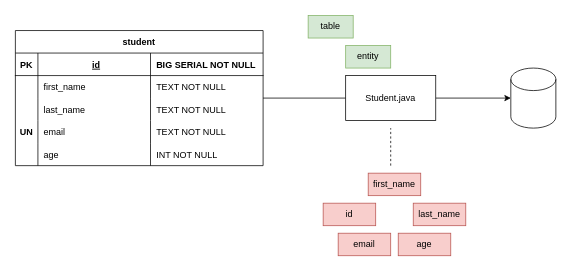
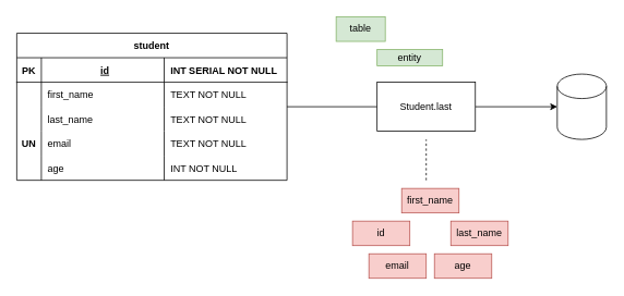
  <mxCell id="0" />
  <mxCell id="1" parent="0" />
  <mxCell id="2" value="" style="edgeStyle=orthogonalEdgeStyle;rounded=0;orthogonalLoop=1;jettySize=auto;html=1;entryX=0;entryY=0.5;entryDx=0;entryDy=0;endArrow=none;" edge="1" parent="1" source="3" target="25"><mxGeometry relative="1" as="geometry" /></mxCell>
  <mxCell id="3" value="student" style="shape=table;startSize=30;container=1;collapsible=1;childLayout=tableLayout;fixedRows=1;rowLines=0;fontStyle=1;align=center;resizeLast=1;labelBackgroundColor=none;" vertex="1" parent="1"><mxGeometry x="20" y="40" width="330" height="180" as="geometry"><mxRectangle x="290" y="260" width="60" height="30" as="alternateBounds" /></mxGeometry></mxCell>
  <mxCell id="4" value="" style="shape=tableRow;horizontal=0;startSize=0;swimlaneHead=0;swimlaneBody=0;fillColor=none;collapsible=0;dropTarget=0;points=[[0,0.5],[1,0.5]];portConstraint=eastwest;top=0;left=0;right=0;bottom=1;labelBackgroundColor=none;" vertex="1" parent="3"><mxGeometry y="30" width="330" height="30" as="geometry" /></mxCell>
  <mxCell id="5" value="PK" style="shape=partialRectangle;connectable=0;fillColor=none;top=0;left=0;bottom=0;right=0;fontStyle=1;overflow=hidden;labelBackgroundColor=none;" vertex="1" parent="4"><mxGeometry width="30" height="30" as="geometry"><mxRectangle width="30" height="30" as="alternateBounds" /></mxGeometry></mxCell>
  <mxCell id="6" value="id" style="shape=partialRectangle;connectable=0;fillColor=none;top=0;left=0;bottom=0;right=0;align=center;spacingLeft=6;fontStyle=5;overflow=hidden;labelBackgroundColor=none;labelPosition=center;verticalLabelPosition=middle;verticalAlign=middle;" vertex="1" parent="4"><mxGeometry x="30" width="150" height="30" as="geometry"><mxRectangle width="150" height="30" as="alternateBounds" /></mxGeometry></mxCell>
- <mxCell id="7" value="BIG SERIAL NOT NULL" style="shape=partialRectangle;connectable=0;fillColor=none;top=0;left=0;bottom=0;right=0;align=left;spacingLeft=6;fontStyle=1;overflow=hidden;labelBackgroundColor=none;" vertex="1" parent="4"><mxGeometry x="180" width="150" height="30" as="geometry"><mxRectangle width="150" height="30" as="alternateBounds" /></mxGeometry></mxCell>
+ <mxCell id="7" value="INT SERIAL NOT NULL" style="shape=partialRectangle;connectable=0;fillColor=none;top=0;left=0;bottom=0;right=0;align=left;spacingLeft=6;fontStyle=1;overflow=hidden;labelBackgroundColor=none;" vertex="1" parent="4"><mxGeometry x="180" width="150" height="30" as="geometry"><mxRectangle width="150" height="30" as="alternateBounds" /></mxGeometry></mxCell>
  <mxCell id="8" value="" style="shape=tableRow;horizontal=0;startSize=0;swimlaneHead=0;swimlaneBody=0;fillColor=none;collapsible=0;dropTarget=0;points=[[0,0.5],[1,0.5]];portConstraint=eastwest;top=0;left=0;right=0;bottom=0;labelBackgroundColor=none;" vertex="1" parent="3"><mxGeometry y="60" width="330" height="30" as="geometry" /></mxCell>
  <mxCell id="9" value="" style="shape=partialRectangle;connectable=0;fillColor=none;top=0;left=0;bottom=0;right=0;editable=1;overflow=hidden;labelBackgroundColor=none;" vertex="1" parent="8"><mxGeometry width="30" height="30" as="geometry"><mxRectangle width="30" height="30" as="alternateBounds" /></mxGeometry></mxCell>
  <mxCell id="10" value="first_name" style="shape=partialRectangle;connectable=0;fillColor=none;top=0;left=0;bottom=0;right=0;align=left;spacingLeft=6;overflow=hidden;labelBackgroundColor=none;" vertex="1" parent="8"><mxGeometry x="30" width="150" height="30" as="geometry"><mxRectangle width="150" height="30" as="alternateBounds" /></mxGeometry></mxCell>
  <mxCell id="11" value="TEXT NOT NULL" style="shape=partialRectangle;connectable=0;fillColor=none;top=0;left=0;bottom=0;right=0;align=left;spacingLeft=6;overflow=hidden;labelBackgroundColor=none;" vertex="1" parent="8"><mxGeometry x="180" width="150" height="30" as="geometry"><mxRectangle width="150" height="30" as="alternateBounds" /></mxGeometry></mxCell>
  <mxCell id="12" value="" style="shape=tableRow;horizontal=0;startSize=0;swimlaneHead=0;swimlaneBody=0;fillColor=none;collapsible=0;dropTarget=0;points=[[0,0.5],[1,0.5]];portConstraint=eastwest;top=0;left=0;right=0;bottom=0;labelBackgroundColor=none;" vertex="1" parent="3"><mxGeometry y="90" width="330" height="30" as="geometry" /></mxCell>
  <mxCell id="13" value="" style="shape=partialRectangle;connectable=0;fillColor=none;top=0;left=0;bottom=0;right=0;editable=1;overflow=hidden;labelBackgroundColor=none;fontStyle=1" vertex="1" parent="12"><mxGeometry width="30" height="30" as="geometry"><mxRectangle width="30" height="30" as="alternateBounds" /></mxGeometry></mxCell>
  <mxCell id="14" value="last_name" style="shape=partialRectangle;connectable=0;fillColor=none;top=0;left=0;bottom=0;right=0;align=left;spacingLeft=6;overflow=hidden;labelBackgroundColor=none;" vertex="1" parent="12"><mxGeometry x="30" width="150" height="30" as="geometry"><mxRectangle width="150" height="30" as="alternateBounds" /></mxGeometry></mxCell>
  <mxCell id="15" value="TEXT NOT NULL" style="shape=partialRectangle;connectable=0;fillColor=none;top=0;left=0;bottom=0;right=0;align=left;spacingLeft=6;overflow=hidden;labelBackgroundColor=none;" vertex="1" parent="12"><mxGeometry x="180" width="150" height="30" as="geometry"><mxRectangle width="150" height="30" as="alternateBounds" /></mxGeometry></mxCell>
  <mxCell id="16" value="" style="shape=tableRow;horizontal=0;startSize=0;swimlaneHead=0;swimlaneBody=0;fillColor=none;collapsible=0;dropTarget=0;points=[[0,0.5],[1,0.5]];portConstraint=eastwest;top=0;left=0;right=0;bottom=0;labelBackgroundColor=none;" vertex="1" parent="3"><mxGeometry y="120" width="330" height="30" as="geometry" /></mxCell>
  <mxCell id="17" value="UN" style="shape=partialRectangle;connectable=0;fillColor=none;top=0;left=0;bottom=0;right=0;editable=1;overflow=hidden;labelBackgroundColor=none;fontStyle=1" vertex="1" parent="16"><mxGeometry width="30" height="30" as="geometry"><mxRectangle width="30" height="30" as="alternateBounds" /></mxGeometry></mxCell>
  <mxCell id="18" value="email" style="shape=partialRectangle;connectable=0;fillColor=none;top=0;left=0;bottom=0;right=0;align=left;spacingLeft=6;overflow=hidden;labelBackgroundColor=none;" vertex="1" parent="16"><mxGeometry x="30" width="150" height="30" as="geometry"><mxRectangle width="150" height="30" as="alternateBounds" /></mxGeometry></mxCell>
  <mxCell id="19" value="TEXT NOT NULL" style="shape=partialRectangle;connectable=0;fillColor=none;top=0;left=0;bottom=0;right=0;align=left;spacingLeft=6;overflow=hidden;labelBackgroundColor=none;" vertex="1" parent="16"><mxGeometry x="180" width="150" height="30" as="geometry"><mxRectangle width="150" height="30" as="alternateBounds" /></mxGeometry></mxCell>
  <mxCell id="20" value="" style="shape=tableRow;horizontal=0;startSize=0;swimlaneHead=0;swimlaneBody=0;fillColor=none;collapsible=0;dropTarget=0;points=[[0,0.5],[1,0.5]];portConstraint=eastwest;top=0;left=0;right=0;bottom=0;labelBackgroundColor=none;" vertex="1" parent="3"><mxGeometry y="150" width="330" height="30" as="geometry" /></mxCell>
  <mxCell id="21" value="" style="shape=partialRectangle;connectable=0;fillColor=none;top=0;left=0;bottom=0;right=0;editable=1;overflow=hidden;labelBackgroundColor=none;" vertex="1" parent="20"><mxGeometry width="30" height="30" as="geometry"><mxRectangle width="30" height="30" as="alternateBounds" /></mxGeometry></mxCell>
  <mxCell id="22" value="age" style="shape=partialRectangle;connectable=0;fillColor=none;top=0;left=0;bottom=0;right=0;align=left;spacingLeft=6;overflow=hidden;labelBackgroundColor=none;" vertex="1" parent="20"><mxGeometry x="30" width="150" height="30" as="geometry"><mxRectangle width="150" height="30" as="alternateBounds" /></mxGeometry></mxCell>
  <mxCell id="23" value="INT NOT NULL" style="shape=partialRectangle;connectable=0;fillColor=none;top=0;left=0;bottom=0;right=0;align=left;spacingLeft=6;overflow=hidden;labelBackgroundColor=none;" vertex="1" parent="20"><mxGeometry x="180" width="150" height="30" as="geometry"><mxRectangle width="150" height="30" as="alternateBounds" /></mxGeometry></mxCell>
  <mxCell id="24" value="" style="edgeStyle=orthogonalEdgeStyle;rounded=0;orthogonalLoop=1;jettySize=auto;html=1;" edge="1" parent="1" source="25" target="34"><mxGeometry relative="1" as="geometry" /></mxCell>
- <mxCell id="25" value="Student.java" style="rounded=0;whiteSpace=wrap;html=1;labelBackgroundColor=none;fillColor=default;" vertex="1" parent="1"><mxGeometry x="460" y="100" width="120" height="60" as="geometry" /></mxCell>
+ <mxCell id="25" value="Student.last" style="rounded=0;whiteSpace=wrap;html=1;labelBackgroundColor=none;fillColor=default;" vertex="1" parent="1"><mxGeometry x="460" y="100" width="120" height="60" as="geometry" /></mxCell>
  <mxCell id="26" value="table" style="text;html=1;strokeColor=#82b366;fillColor=#d5e8d4;align=center;verticalAlign=middle;whiteSpace=wrap;rounded=0;labelBackgroundColor=none;" vertex="1" parent="1"><mxGeometry x="410" y="20" width="60" height="30" as="geometry" /></mxCell>
- <mxCell id="27" value="entity" style="text;html=1;strokeColor=#82b366;fillColor=#d5e8d4;align=center;verticalAlign=middle;whiteSpace=wrap;rounded=0;labelBackgroundColor=none;" vertex="1" parent="1"><mxGeometry x="460" y="60" width="60" height="30" as="geometry" /></mxCell>
+ <mxCell id="27" value="entity" style="text;html=1;strokeColor=#82b366;fillColor=#d5e8d4;align=center;verticalAlign=middle;whiteSpace=wrap;rounded=0;labelBackgroundColor=none;" vertex="1" parent="1"><mxGeometry x="460" y="60" width="80" height="20" as="geometry" /></mxCell>
  <mxCell id="28" value="" style="endArrow=none;dashed=1;html=1;rounded=0;" edge="1" parent="1"><mxGeometry width="50" height="50" relative="1" as="geometry"><mxPoint x="520" y="220" as="sourcePoint" /><mxPoint x="520" y="170" as="targetPoint" /></mxGeometry></mxCell>
  <mxCell id="29" value="first_name" style="text;html=1;strokeColor=#b85450;fillColor=#f8cecc;align=center;verticalAlign=middle;whiteSpace=wrap;rounded=0;labelBackgroundColor=none;" vertex="1" parent="1"><mxGeometry x="490" y="230" width="70" height="30" as="geometry" /></mxCell>
  <mxCell id="30" value="email" style="text;html=1;strokeColor=#b85450;fillColor=#f8cecc;align=center;verticalAlign=middle;whiteSpace=wrap;rounded=0;labelBackgroundColor=none;" vertex="1" parent="1"><mxGeometry x="450" y="310" width="70" height="30" as="geometry" /></mxCell>
  <mxCell id="31" value="id" style="text;html=1;strokeColor=#b85450;fillColor=#f8cecc;align=center;verticalAlign=middle;whiteSpace=wrap;rounded=0;labelBackgroundColor=none;" vertex="1" parent="1"><mxGeometry x="430" y="270" width="70" height="30" as="geometry" /></mxCell>
  <mxCell id="32" value="last_name" style="text;html=1;strokeColor=#b85450;fillColor=#f8cecc;align=center;verticalAlign=middle;whiteSpace=wrap;rounded=0;labelBackgroundColor=none;" vertex="1" parent="1"><mxGeometry x="550" y="270" width="70" height="30" as="geometry" /></mxCell>
  <mxCell id="33" value="age" style="text;html=1;strokeColor=#b85450;fillColor=#f8cecc;align=center;verticalAlign=middle;whiteSpace=wrap;rounded=0;labelBackgroundColor=none;" vertex="1" parent="1"><mxGeometry x="530" y="310" width="70" height="30" as="geometry" /></mxCell>
  <mxCell id="34" value="" style="shape=cylinder3;whiteSpace=wrap;html=1;boundedLbl=1;backgroundOutline=1;size=15;labelBackgroundColor=none;fillColor=default;" vertex="1" parent="1"><mxGeometry x="680" y="90" width="60" height="80" as="geometry" /></mxCell>
